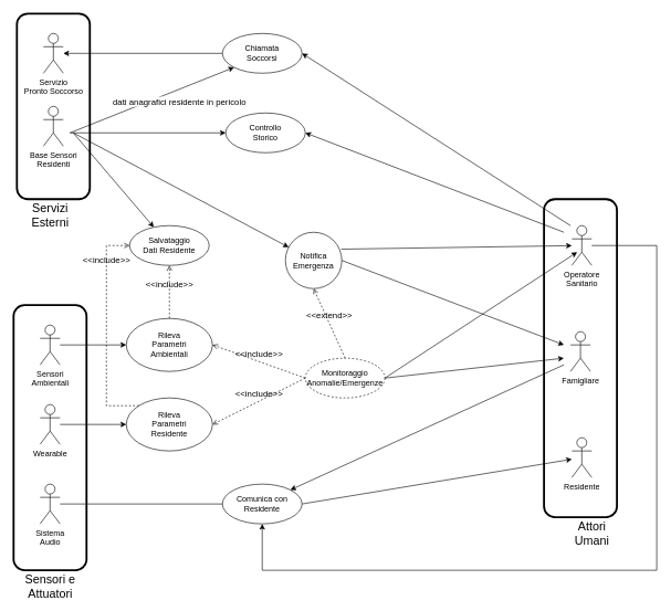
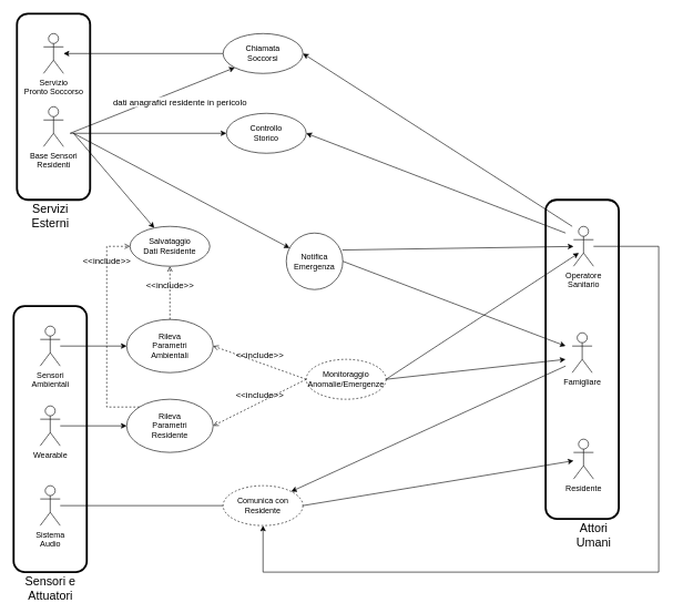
  <mxCell id="0" />
  <mxCell id="1" parent="0" />
  <mxCell id="2" style="edgeStyle=none;rounded=0;orthogonalLoop=1;jettySize=auto;html=1;entryX=1;entryY=0.5;entryDx=0;entryDy=0;endArrow=none;endFill=0;startArrow=classic;startFill=1;" parent="1" source="3" target="16" edge="1"><mxGeometry relative="1" as="geometry" /></mxCell>
  <mxCell id="3" value="Residente" style="shape=umlActor;verticalLabelPosition=bottom;verticalAlign=top;html=1;outlineConnect=0;" parent="1" vertex="1"><mxGeometry x="862" y="660" width="30" height="60" as="geometry" /></mxCell>
  <mxCell id="4" value="&lt;div&gt;Famigliare&lt;/div&gt;&lt;div&gt;&lt;br&gt;&lt;/div&gt;" style="shape=umlActor;verticalLabelPosition=bottom;verticalAlign=top;html=1;outlineConnect=0;" parent="1" vertex="1"><mxGeometry x="860" y="500" width="30" height="60" as="geometry" /></mxCell>
  <mxCell id="5" style="edgeStyle=orthogonalEdgeStyle;rounded=0;orthogonalLoop=1;jettySize=auto;html=1;entryX=0.5;entryY=1;entryDx=0;entryDy=0;fontSize=18;startArrow=none;startFill=0;endArrow=classic;endFill=1;" edge="1" parent="1" source="6" target="16"><mxGeometry relative="1" as="geometry"><Array as="points"><mxPoint x="990" y="370" /><mxPoint x="990" y="860" /><mxPoint x="395" y="860" /></Array></mxGeometry></mxCell>
  <mxCell id="6" value="&lt;div&gt;Operatore&lt;/div&gt;&lt;div&gt;Sanitario&lt;br&gt;&lt;/div&gt;" style="shape=umlActor;verticalLabelPosition=bottom;verticalAlign=top;html=1;outlineConnect=0;" parent="1" vertex="1"><mxGeometry x="862" y="340" width="30" height="60" as="geometry" /></mxCell>
  <mxCell id="7" value="" style="edgeStyle=orthogonalEdgeStyle;rounded=0;orthogonalLoop=1;jettySize=auto;html=1;entryX=0;entryY=0.5;entryDx=0;entryDy=0;" parent="1" source="8" target="29" edge="1"><mxGeometry relative="1" as="geometry"><mxPoint x="230" y="520" as="targetPoint" /></mxGeometry></mxCell>
  <mxCell id="8" value="&lt;div&gt;Sensori&lt;/div&gt;&lt;div&gt;Ambientali&lt;br&gt;&lt;/div&gt;" style="shape=umlActor;verticalLabelPosition=bottom;verticalAlign=top;html=1;outlineConnect=0;" parent="1" vertex="1"><mxGeometry x="60" y="490" width="30" height="60" as="geometry" /></mxCell>
  <mxCell id="9" style="edgeStyle=orthogonalEdgeStyle;rounded=0;orthogonalLoop=1;jettySize=auto;html=1;fontSize=18;entryX=0;entryY=0.5;entryDx=0;entryDy=0;startArrow=none;startFill=0;endArrow=none;endFill=0;" edge="1" parent="1" source="10" target="16"><mxGeometry relative="1" as="geometry"><mxPoint x="60" y="760" as="targetPoint" /></mxGeometry></mxCell>
  <mxCell id="10" value="&lt;div&gt;Sistema&lt;/div&gt;&lt;div&gt;Audio&lt;br&gt;&lt;/div&gt;" style="shape=umlActor;verticalLabelPosition=bottom;verticalAlign=top;html=1;outlineConnect=0;" parent="1" vertex="1"><mxGeometry x="60" y="730" width="30" height="60" as="geometry" /></mxCell>
  <mxCell id="11" value="&lt;div&gt;Servizio&lt;/div&gt;&lt;div&gt;Pronto Soccorso&lt;br&gt;&lt;/div&gt;" style="shape=umlActor;verticalLabelPosition=bottom;verticalAlign=top;html=1;outlineConnect=0;" parent="1" vertex="1"><mxGeometry x="65" y="50" width="30" height="60" as="geometry" /></mxCell>
  <mxCell id="12" style="rounded=0;orthogonalLoop=1;jettySize=auto;html=1;fontSize=18;startArrow=none;startFill=0;endArrow=classic;endFill=1;" edge="1" parent="1" target="36"><mxGeometry relative="1" as="geometry"><mxPoint x="110" y="200" as="sourcePoint" /></mxGeometry></mxCell>
  <mxCell id="13" value="&lt;div&gt;Base Sensori&lt;/div&gt;&lt;div&gt;Residenti&lt;br&gt;&lt;/div&gt;" style="shape=umlActor;verticalLabelPosition=bottom;verticalAlign=top;html=1;outlineConnect=0;" parent="1" vertex="1"><mxGeometry x="65" y="160" width="30" height="60" as="geometry" /></mxCell>
  <mxCell id="14" value="" style="edgeStyle=none;rounded=0;orthogonalLoop=1;jettySize=auto;html=1;startArrow=none;startFill=0;endArrow=classic;endFill=1;" parent="1" source="15" target="17" edge="1"><mxGeometry relative="1" as="geometry"><mxPoint x="234" y="640" as="targetPoint" /></mxGeometry></mxCell>
  <mxCell id="15" value="&lt;div&gt;&lt;span style=&quot;background-color: initial;&quot;&gt;Wearable&lt;/span&gt;&lt;/div&gt;&lt;div&gt;&lt;br&gt;&lt;/div&gt;" style="shape=umlActor;verticalLabelPosition=bottom;verticalAlign=top;html=1;outlineConnect=0;" parent="1" vertex="1"><mxGeometry x="60" y="610" width="30" height="60" as="geometry" /></mxCell>
- <mxCell id="16" value="&lt;div&gt;Comunica con&lt;/div&gt;&lt;div&gt;Residente&lt;br&gt;&lt;/div&gt;" style="ellipse;whiteSpace=wrap;html=1;verticalAlign=middle;" parent="1" vertex="1"><mxGeometry x="335" y="730" width="120" height="60" as="geometry" /></mxCell>
+ <mxCell id="16" value="&lt;div&gt;Comunica con&lt;/div&gt;&lt;div&gt;Residente&lt;br&gt;&lt;/div&gt;" style="ellipse;whiteSpace=wrap;html=1;verticalAlign=middle;dashed=1;" parent="1" vertex="1"><mxGeometry x="335" y="730" width="120" height="60" as="geometry" /></mxCell>
  <mxCell id="17" value="&lt;div&gt;Rileva&lt;br&gt;&lt;/div&gt;&lt;div&gt;Parametri&lt;br&gt;&lt;/div&gt;&lt;div&gt;Residente&lt;br&gt;&lt;/div&gt;" style="ellipse;whiteSpace=wrap;html=1;" parent="1" vertex="1"><mxGeometry x="190" y="600" width="130" height="80" as="geometry" /></mxCell>
  <mxCell id="18" value="&lt;div&gt;Controllo&lt;/div&gt;&lt;div&gt;Storico&lt;br&gt;&lt;/div&gt;" style="ellipse;whiteSpace=wrap;html=1;verticalAlign=middle;" parent="1" vertex="1"><mxGeometry x="340" y="170" width="120" height="60" as="geometry" /></mxCell>
  <mxCell id="19" style="edgeStyle=orthogonalEdgeStyle;rounded=0;orthogonalLoop=1;jettySize=auto;html=1;fontSize=18;startArrow=none;startFill=0;endArrow=classic;endFill=1;" edge="1" parent="1" source="20" target="11"><mxGeometry relative="1" as="geometry" /></mxCell>
  <mxCell id="20" value="&lt;div&gt;Chiamata&lt;/div&gt;&lt;div&gt;Soccorsi&lt;br&gt;&lt;/div&gt;" style="ellipse;whiteSpace=wrap;html=1;verticalAlign=middle;" parent="1" vertex="1"><mxGeometry x="335" y="50" width="120" height="60" as="geometry" /></mxCell>
  <mxCell id="21" value="&lt;div&gt;Notifica&lt;/div&gt;&lt;div&gt;Emergenza&lt;br&gt;&lt;/div&gt;" style="ellipse;whiteSpace=wrap;html=1;verticalAlign=middle;" parent="1" vertex="1"><mxGeometry x="430" y="350" width="85" height="85" as="geometry" /></mxCell>
  <mxCell id="22" value="" style="rounded=1;whiteSpace=wrap;html=1;fillColor=none;strokeWidth=3;" vertex="1" parent="1"><mxGeometry x="20" y="460" width="110" height="400" as="geometry" /></mxCell>
  <mxCell id="23" value="Sensori e Attuatori" style="text;html=1;strokeColor=none;fillColor=none;align=center;verticalAlign=middle;whiteSpace=wrap;rounded=0;strokeWidth=3;fontSize=18;" vertex="1" parent="1"><mxGeometry x="27.5" y="870" width="95" height="30" as="geometry" /></mxCell>
  <mxCell id="24" value="" style="endArrow=classic;html=1;rounded=0;fontSize=18;entryX=1;entryY=0;entryDx=0;entryDy=0;" edge="1" parent="1" target="16"><mxGeometry width="50" height="50" relative="1" as="geometry"><mxPoint x="850" y="550" as="sourcePoint" /><mxPoint x="490" y="510" as="targetPoint" /></mxGeometry></mxCell>
  <mxCell id="25" value="" style="endArrow=classic;html=1;rounded=0;fontSize=18;exitX=1;exitY=0.5;exitDx=0;exitDy=0;" edge="1" parent="1" source="21"><mxGeometry width="50" height="50" relative="1" as="geometry"><mxPoint x="872" y="625.114" as="sourcePoint" /><mxPoint x="850" y="520" as="targetPoint" /></mxGeometry></mxCell>
  <mxCell id="26" value="" style="endArrow=classic;html=1;rounded=0;fontSize=18;entryX=1;entryY=0.5;entryDx=0;entryDy=0;" edge="1" parent="1" target="20"><mxGeometry width="50" height="50" relative="1" as="geometry"><mxPoint x="860" y="340" as="sourcePoint" /><mxPoint x="860" y="620" as="targetPoint" /></mxGeometry></mxCell>
  <mxCell id="27" value="" style="endArrow=classic;html=1;rounded=0;fontSize=18;exitX=0.992;exitY=0.3;exitDx=0;exitDy=0;exitPerimeter=0;" edge="1" parent="1" source="21" target="6"><mxGeometry width="50" height="50" relative="1" as="geometry"><mxPoint x="872" y="376" as="sourcePoint" /><mxPoint x="662" y="320" as="targetPoint" /></mxGeometry></mxCell>
  <mxCell id="28" value="" style="endArrow=classic;html=1;rounded=0;fontSize=18;entryX=1;entryY=0.5;entryDx=0;entryDy=0;" edge="1" parent="1" target="18"><mxGeometry width="50" height="50" relative="1" as="geometry"><mxPoint x="850" y="350" as="sourcePoint" /><mxPoint x="640" y="320" as="targetPoint" /></mxGeometry></mxCell>
  <mxCell id="29" value="&lt;div&gt;Rileva&lt;/div&gt;&lt;div&gt;Parametri&lt;br&gt;&lt;/div&gt;&lt;div&gt;Ambientali&lt;br&gt;&lt;/div&gt;" style="ellipse;whiteSpace=wrap;html=1;" vertex="1" parent="1"><mxGeometry x="190" y="480" width="130" height="80" as="geometry" /></mxCell>
  <mxCell id="30" value="" style="rounded=1;whiteSpace=wrap;html=1;fillColor=none;strokeWidth=3;" vertex="1" parent="1"><mxGeometry x="820" width="110" height="480" as="geometry" y="300" /></mxCell>
  <mxCell id="31" value="&lt;div&gt;Attori&lt;/div&gt;&lt;div&gt;Umani&lt;br&gt;&lt;/div&gt;" style="text;html=1;strokeColor=none;fillColor=none;align=center;verticalAlign=middle;whiteSpace=wrap;rounded=0;strokeWidth=3;fontSize=18;" vertex="1" parent="1"><mxGeometry x="844.5" y="790" width="95" height="30" as="geometry" /></mxCell>
  <mxCell id="32" style="rounded=0;orthogonalLoop=1;jettySize=auto;html=1;fontSize=18;startArrow=none;startFill=0;endArrow=classic;endFill=1;entryX=0;entryY=1;entryDx=0;entryDy=0;" edge="1" parent="1" target="20"><mxGeometry relative="1" as="geometry"><mxPoint x="105" y="200" as="sourcePoint" /><mxPoint x="105" y="90" as="targetPoint" /></mxGeometry></mxCell>
  <mxCell id="33" value="dati anagrafici residente in pericolo" style="edgeLabel;html=1;align=center;verticalAlign=middle;resizable=0;points=[];fontSize=13;" vertex="1" connectable="0" parent="32"><mxGeometry x="0.11" y="-1" relative="1" as="geometry"><mxPoint x="27" y="6" as="offset" /></mxGeometry></mxCell>
  <mxCell id="34" style="rounded=0;orthogonalLoop=1;jettySize=auto;html=1;fontSize=18;startArrow=none;startFill=0;endArrow=classic;endFill=1;entryX=0;entryY=0.5;entryDx=0;entryDy=0;" edge="1" parent="1" target="18"><mxGeometry relative="1" as="geometry"><mxPoint x="105" y="200" as="sourcePoint" /><mxPoint x="345" y="90" as="targetPoint" /></mxGeometry></mxCell>
  <mxCell id="35" style="rounded=0;orthogonalLoop=1;jettySize=auto;html=1;fontSize=18;startArrow=none;startFill=0;endArrow=classic;endFill=1;" edge="1" parent="1" target="21"><mxGeometry relative="1" as="geometry"><mxPoint x="110" y="200" as="sourcePoint" /><mxPoint x="345" y="280" as="targetPoint" /></mxGeometry></mxCell>
  <mxCell id="36" value="&lt;div&gt;Salvataggio&lt;/div&gt;&lt;div&gt;Dati Residente&lt;br&gt;&lt;/div&gt;" style="ellipse;whiteSpace=wrap;html=1;verticalAlign=middle;" vertex="1" parent="1"><mxGeometry x="195" y="340" width="120" height="60" as="geometry" /></mxCell>
  <mxCell id="37" value="" style="rounded=1;whiteSpace=wrap;html=1;fillColor=none;strokeWidth=3;" vertex="1" parent="1"><mxGeometry x="25" y="20" width="110" height="280" as="geometry" /></mxCell>
  <mxCell id="38" value="&amp;lt;&amp;lt;include&amp;gt;&amp;gt;" style="html=1;verticalAlign=bottom;labelBackgroundColor=none;endArrow=open;endFill=0;dashed=1;rounded=0;fontSize=13;exitX=0;exitY=0.5;exitDx=0;exitDy=0;entryX=1;entryY=0.5;entryDx=0;entryDy=0;" edge="1" parent="1" source="39" target="29"><mxGeometry width="160" relative="1" as="geometry"><mxPoint x="-230" y="229" as="sourcePoint" /><mxPoint x="-70" y="229" as="targetPoint" /></mxGeometry></mxCell>
  <mxCell id="39" value="&lt;div&gt;Monitoraggio&lt;/div&gt;&lt;div&gt;Anomalie/Emergenze&lt;br&gt;&lt;/div&gt;" style="ellipse;whiteSpace=wrap;html=1;verticalAlign=middle;dashed=1;" vertex="1" parent="1"><mxGeometry x="460" y="540" width="120" height="60" as="geometry" /></mxCell>
  <mxCell id="40" value="&amp;lt;&amp;lt;include&amp;gt;&amp;gt;" style="html=1;verticalAlign=bottom;labelBackgroundColor=none;endArrow=open;endFill=0;dashed=1;rounded=0;fontSize=13;exitX=0;exitY=0.5;exitDx=0;exitDy=0;entryX=1;entryY=0.5;entryDx=0;entryDy=0;" edge="1" parent="1" source="39" target="17"><mxGeometry width="160" relative="1" as="geometry"><mxPoint x="410" y="590" as="sourcePoint" /><mxPoint x="330" y="530" as="targetPoint" /></mxGeometry></mxCell>
- <mxCell id="41" value="&amp;lt;&amp;lt;extend&amp;gt;&amp;gt;" style="html=1;verticalAlign=bottom;labelBackgroundColor=none;endArrow=open;endFill=0;dashed=1;rounded=0;fontSize=13;entryX=0.5;entryY=1;entryDx=0;entryDy=0;exitX=0.5;exitY=0;exitDx=0;exitDy=0;" edge="1" parent="1" source="39" target="21"><mxGeometry width="160" relative="1" as="geometry"><mxPoint x="350" y="520" as="sourcePoint" /><mxPoint x="510" y="520" as="targetPoint" /></mxGeometry></mxCell>
  <mxCell id="42" value="" style="endArrow=classic;html=1;rounded=0;fontSize=18;exitX=1;exitY=0.5;exitDx=0;exitDy=0;" edge="1" parent="1" source="39"><mxGeometry width="50" height="50" relative="1" as="geometry"><mxPoint x="559.04" y="378" as="sourcePoint" /><mxPoint x="870" y="380" as="targetPoint" /></mxGeometry></mxCell>
  <mxCell id="43" value="" style="endArrow=classic;html=1;rounded=0;fontSize=18;exitX=1;exitY=0.5;exitDx=0;exitDy=0;" edge="1" parent="1" source="39"><mxGeometry width="50" height="50" relative="1" as="geometry"><mxPoint x="560" y="570" as="sourcePoint" /><mxPoint x="850" y="540" as="targetPoint" /></mxGeometry></mxCell>
  <mxCell id="44" value="&amp;lt;&amp;lt;include&amp;gt;&amp;gt;" style="html=1;verticalAlign=bottom;labelBackgroundColor=none;endArrow=open;endFill=0;dashed=1;rounded=0;fontSize=13;exitX=0.5;exitY=0;exitDx=0;exitDy=0;" edge="1" parent="1" source="29" target="36"><mxGeometry width="160" relative="1" as="geometry"><mxPoint x="470" y="580" as="sourcePoint" /><mxPoint x="330" y="530" as="targetPoint" /></mxGeometry></mxCell>
  <mxCell id="45" value="&amp;lt;&amp;lt;include&amp;gt;&amp;gt;" style="html=1;verticalAlign=bottom;labelBackgroundColor=none;endArrow=open;endFill=0;dashed=1;rounded=0;fontSize=13;exitX=0;exitY=0;exitDx=0;exitDy=0;entryX=0;entryY=0.5;entryDx=0;entryDy=0;edgeStyle=orthogonalEdgeStyle;" edge="1" parent="1" source="17" target="36"><mxGeometry x="0.583" width="160" relative="1" as="geometry"><mxPoint x="265" y="490" as="sourcePoint" /><mxPoint x="265" y="410" as="targetPoint" /><Array as="points"><mxPoint x="160" y="612" /><mxPoint x="160" y="370" /></Array><mxPoint as="offset" /></mxGeometry></mxCell>
  <mxCell id="46" value="&lt;div&gt;Servizi&lt;/div&gt;&lt;div&gt;Esterni&lt;br&gt;&lt;/div&gt;" style="text;html=1;strokeColor=none;fillColor=none;align=center;verticalAlign=middle;whiteSpace=wrap;rounded=0;strokeWidth=3;fontSize=18;" vertex="1" parent="1"><mxGeometry x="27.5" y="310" width="95" height="30" as="geometry" /></mxCell>
